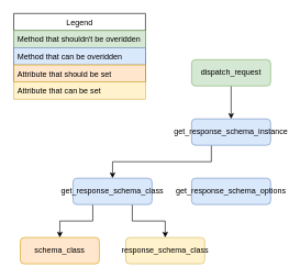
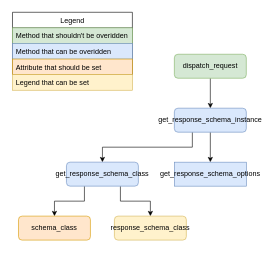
  <mxCell id="0" />
  <mxCell id="1" parent="0" />
  <mxCell id="2" value="Legend" style="swimlane;fontStyle=0;childLayout=stackLayout;horizontal=1;startSize=26;horizontalStack=0;resizeParent=1;resizeParentMax=0;resizeLast=0;collapsible=1;marginBottom=0;" vertex="1" parent="1"><mxGeometry x="20" y="20" width="200" height="104" as="geometry" /></mxCell>
  <mxCell id="3" value="Method that shouldn't be overidden" style="text;strokeColor=#82b366;fillColor=#d5e8d4;align=left;verticalAlign=top;spacingLeft=4;spacingRight=4;overflow=hidden;rotatable=0;points=[[0,0.5],[1,0.5]];portConstraint=eastwest;" vertex="1" parent="2"><mxGeometry y="26" width="200" height="26" as="geometry" /></mxCell>
  <mxCell id="4" value="Method that can be overidden" style="text;strokeColor=#6c8ebf;fillColor=#dae8fc;align=left;verticalAlign=top;spacingLeft=4;spacingRight=4;overflow=hidden;rotatable=0;points=[[0,0.5],[1,0.5]];portConstraint=eastwest;" vertex="1" parent="2"><mxGeometry y="52" width="200" height="26" as="geometry" /></mxCell>
  <mxCell id="5" value="Attribute that should be set" style="text;strokeColor=#d79b00;fillColor=#ffe6cc;align=left;verticalAlign=top;spacingLeft=4;spacingRight=4;overflow=hidden;rotatable=0;points=[[0,0.5],[1,0.5]];portConstraint=eastwest;" vertex="1" parent="2"><mxGeometry y="78" width="200" height="26" as="geometry" /></mxCell>
- <mxCell id="6" value="Attribute that can be set" style="text;strokeColor=#d6b656;fillColor=#fff2cc;align=left;verticalAlign=top;spacingLeft=4;spacingRight=4;overflow=hidden;rotatable=0;points=[[0,0.5],[1,0.5]];portConstraint=eastwest;" vertex="1" parent="1"><mxGeometry x="20" y="124" width="200" height="26" as="geometry" /></mxCell>
+ <mxCell id="6" value="Legend that can be set" style="text;strokeColor=#d6b656;fillColor=#fff2cc;align=left;verticalAlign=top;spacingLeft=4;spacingRight=4;overflow=hidden;rotatable=0;points=[[0,0.5],[1,0.5]];portConstraint=eastwest;" vertex="1" parent="1"><mxGeometry x="20" y="124" width="200" height="26" as="geometry" /></mxCell>
  <mxCell id="7" style="edgeStyle=orthogonalEdgeStyle;rounded=0;orthogonalLoop=1;jettySize=auto;html=1;exitX=0.5;exitY=1;exitDx=0;exitDy=0;entryX=0.5;entryY=0;entryDx=0;entryDy=0;" edge="1" parent="1" source="8" target="11"><mxGeometry relative="1" as="geometry" /></mxCell>
  <mxCell id="8" value="dispatch_request" style="rounded=1;whiteSpace=wrap;html=1;fillColor=#d5e8d4;strokeColor=#82b366;" vertex="1" parent="1"><mxGeometry x="290" y="90" width="120" height="40" as="geometry" /></mxCell>
  <mxCell id="9" style="edgeStyle=orthogonalEdgeStyle;rounded=0;orthogonalLoop=1;jettySize=auto;html=1;exitX=0.25;exitY=1;exitDx=0;exitDy=0;entryX=0.5;entryY=0;entryDx=0;entryDy=0;" edge="1" parent="1" source="11" target="14"><mxGeometry relative="1" as="geometry" /></mxCell>
+ <mxCell id="10" style="edgeStyle=orthogonalEdgeStyle;rounded=0;orthogonalLoop=1;jettySize=auto;html=1;exitX=0.5;exitY=1;exitDx=0;exitDy=0;entryX=0.5;entryY=0;entryDx=0;entryDy=0;" edge="1" parent="1" source="11" target="15"><mxGeometry relative="1" as="geometry" /></mxCell>
  <mxCell id="11" value="get_response_schema_instance" style="rounded=1;whiteSpace=wrap;html=1;fillColor=#dae8fc;strokeColor=#6c8ebf;" vertex="1" parent="1"><mxGeometry x="290" y="180" width="120" height="40" as="geometry" /></mxCell>
  <mxCell id="12" style="edgeStyle=orthogonalEdgeStyle;rounded=0;orthogonalLoop=1;jettySize=auto;html=1;exitX=0.25;exitY=1;exitDx=0;exitDy=0;entryX=0.5;entryY=0;entryDx=0;entryDy=0;" edge="1" parent="1" source="14" target="16"><mxGeometry relative="1" as="geometry" /></mxCell>
  <mxCell id="13" style="edgeStyle=orthogonalEdgeStyle;rounded=0;orthogonalLoop=1;jettySize=auto;html=1;exitX=0.75;exitY=1;exitDx=0;exitDy=0;entryX=0.5;entryY=0;entryDx=0;entryDy=0;" edge="1" parent="1" source="14" target="17"><mxGeometry relative="1" as="geometry" /></mxCell>
  <mxCell id="14" value="get_response_schema_class" style="rounded=1;whiteSpace=wrap;html=1;fillColor=#dae8fc;strokeColor=#6c8ebf;" vertex="1" parent="1"><mxGeometry x="110" y="270" width="120" height="40" as="geometry" /></mxCell>
- <mxCell id="15" value="get_response_schema_options" style="rounded=1;whiteSpace=wrap;html=1;fillColor=#dae8fc;strokeColor=#6c8ebf;" vertex="1" parent="1"><mxGeometry x="290" y="270" width="120" height="40" as="geometry" /></mxCell>
+ <mxCell id="15" value="get_response_schema_options" style="whiteSpace=wrap;html=1;fillColor=#dae8fc;strokeColor=#6c8ebf;rounded=0;" vertex="1" parent="1"><mxGeometry x="290" y="270" width="120" height="40" as="geometry" /></mxCell>
  <mxCell id="16" value="schema_class" style="rounded=1;whiteSpace=wrap;html=1;fillColor=#ffe6cc;strokeColor=#d79b00;" vertex="1" parent="1"><mxGeometry x="30" y="360" width="120" height="40" as="geometry" /></mxCell>
  <mxCell id="17" value="response_schema_class" style="rounded=1;whiteSpace=wrap;html=1;fillColor=#fff2cc;strokeColor=#d6b656;" vertex="1" parent="1"><mxGeometry x="190" y="360" width="120" height="40" as="geometry" /></mxCell>
